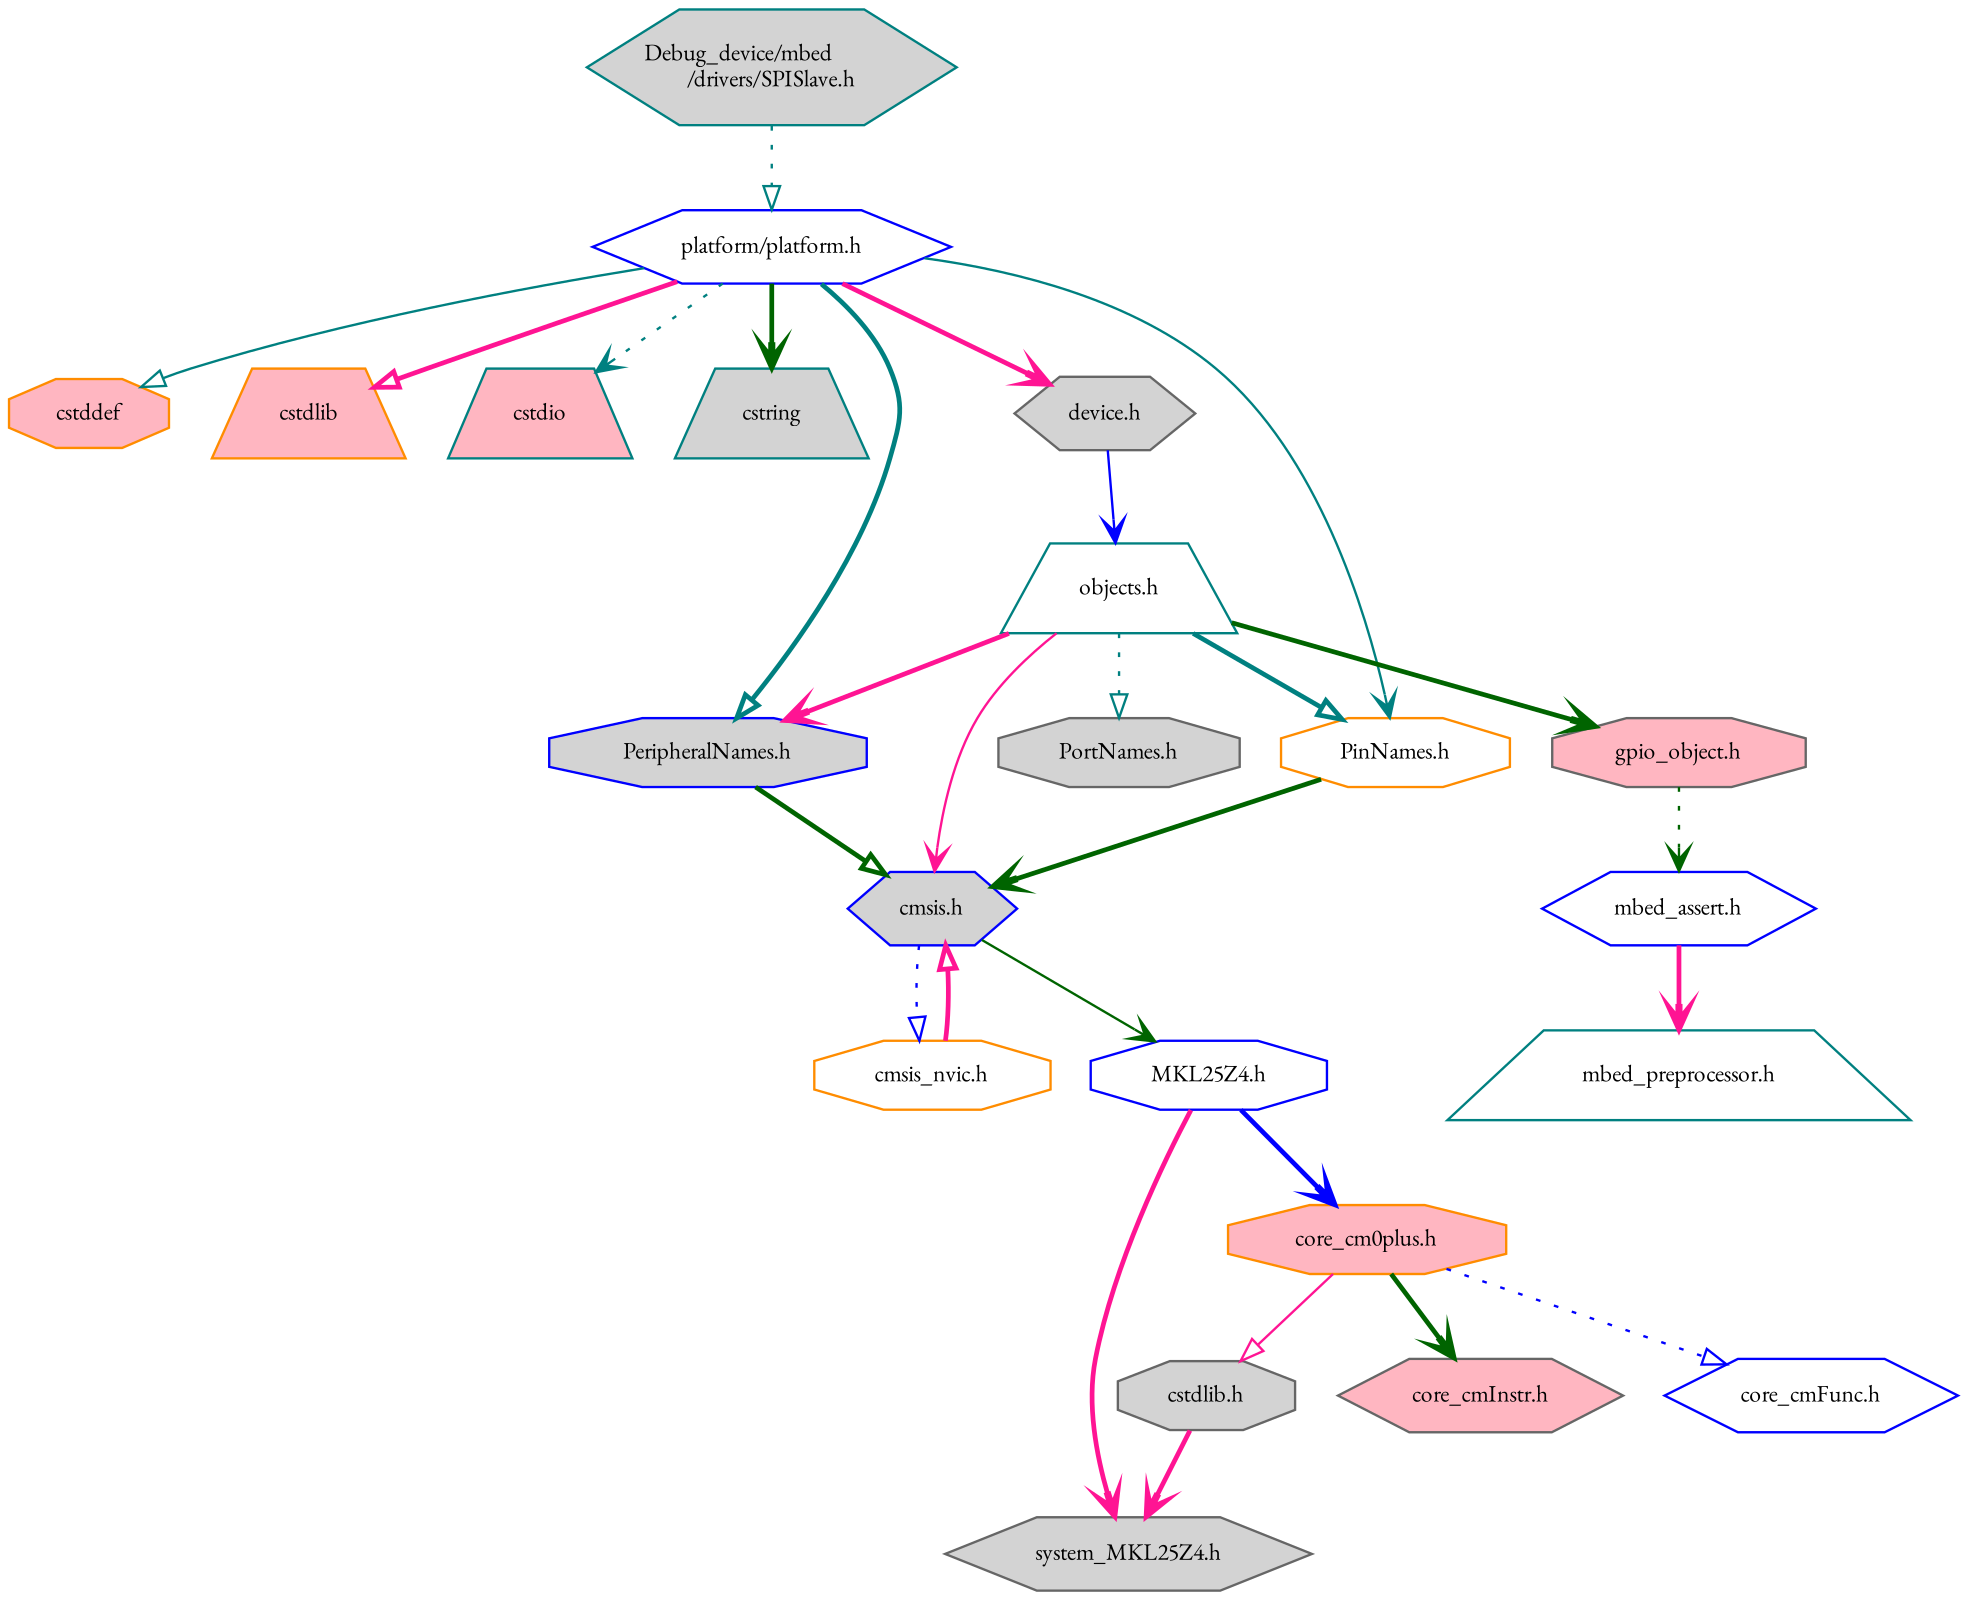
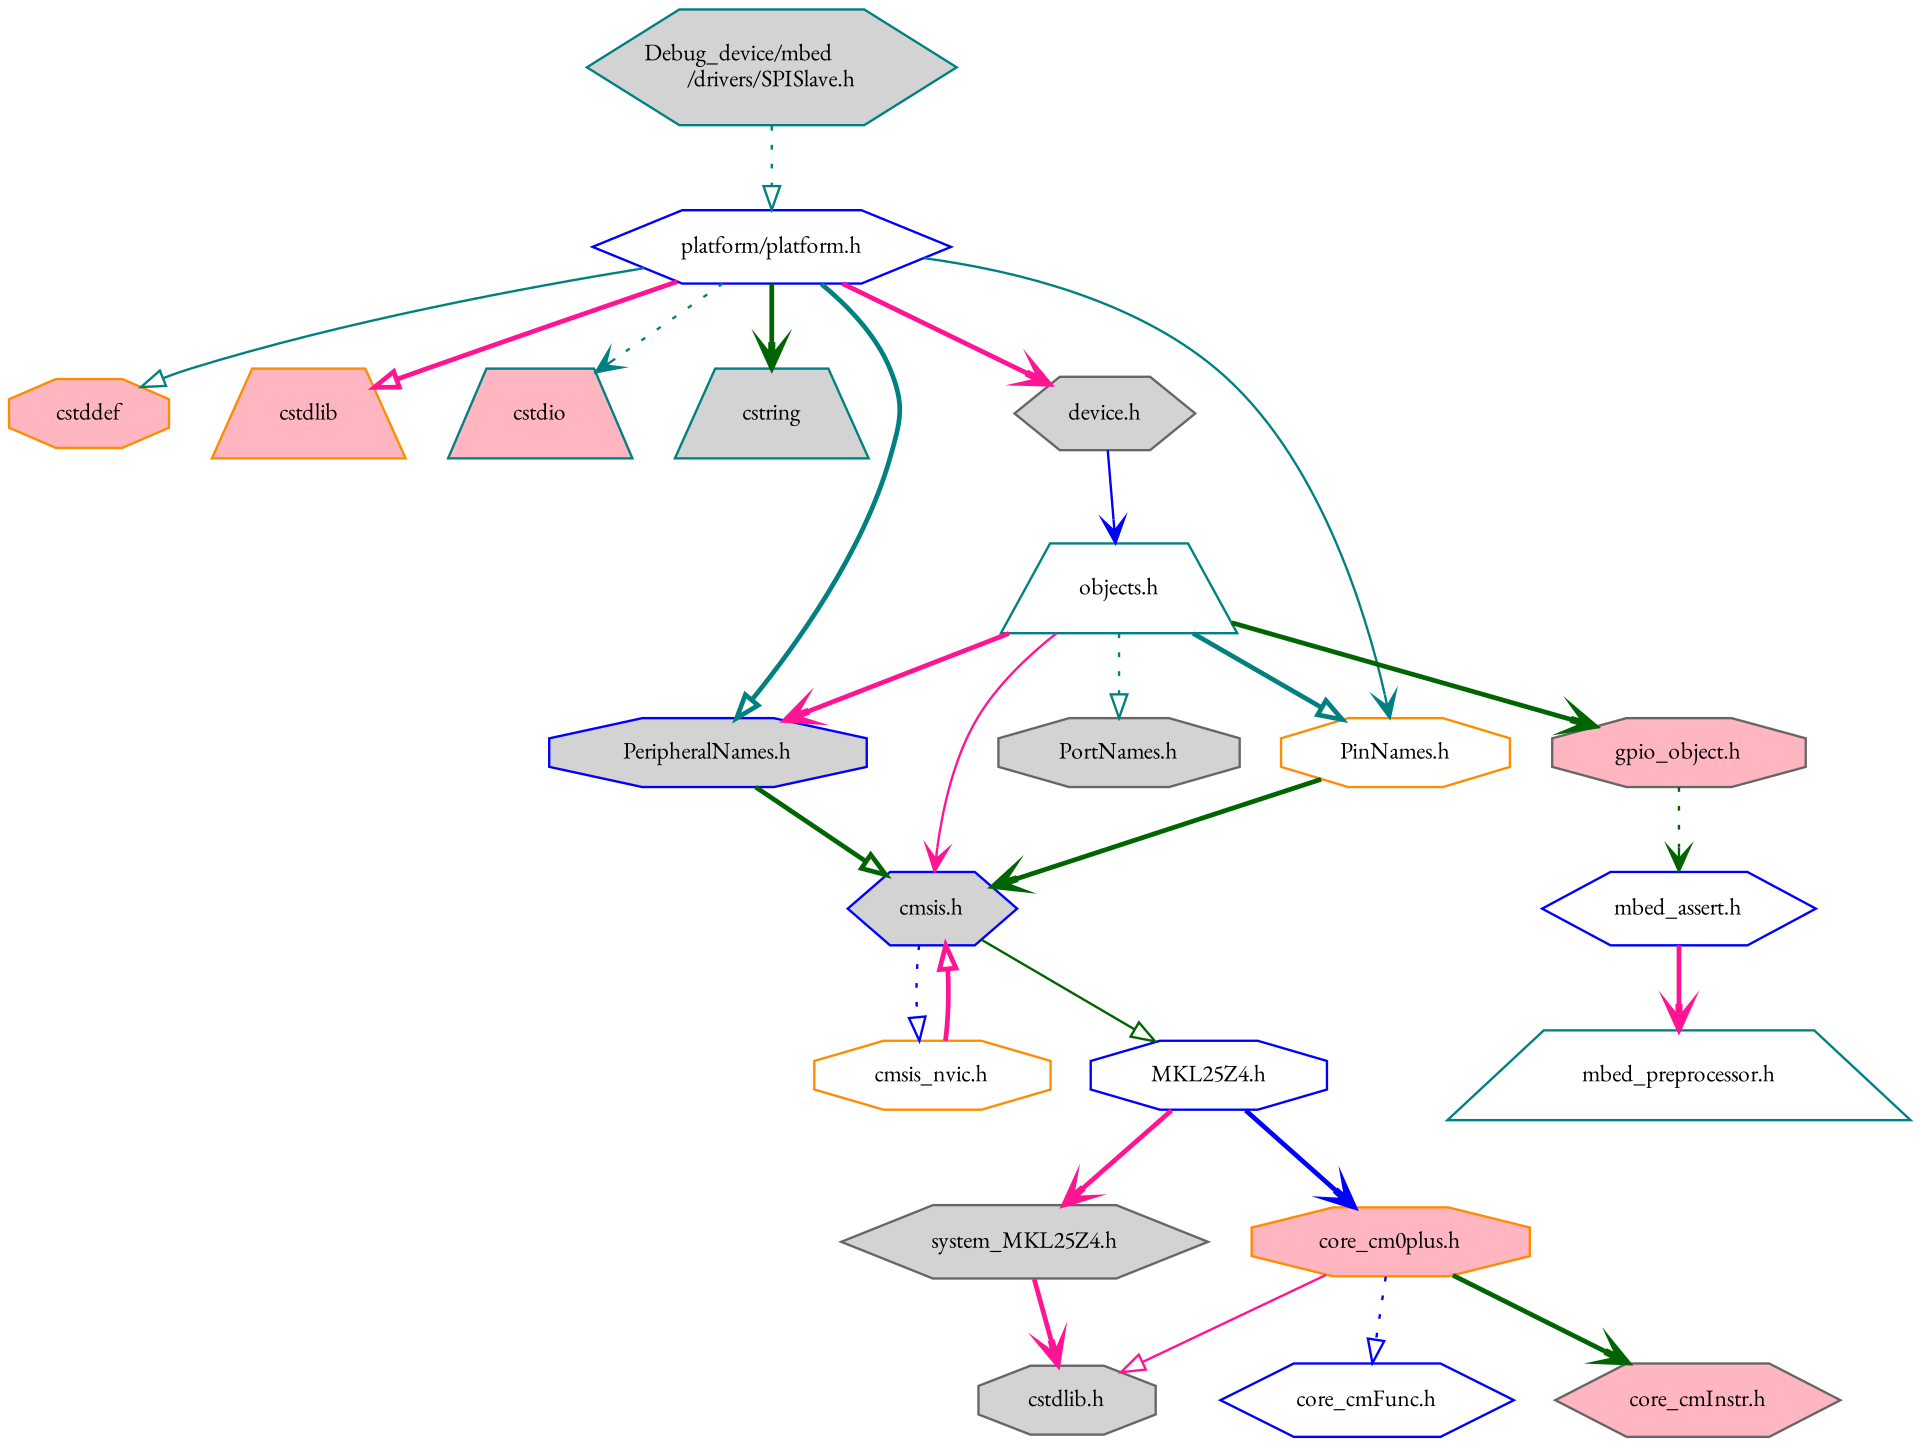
  digraph {
    fontname="EB Garamond"
    node [color=blue fillcolor=lightgrey fontname="EB Garamond" fontsize=10 shape=octagon style=filled]
    edge [arrowhead=vee color=deeppink fontname="EB Garamond" fontsize=10 labelfontname=Helvetica labelfontsize=10 style=bold]
    n1 [color=teal fontcolor=black height=0.2 label="Debug_device/mbed\l/drivers/SPISlave.h" shape=hexagon width=0.4]
    n2 [fillcolor=white height=0.2 label="platform/platform.h" shape=hexagon width=0.4]
    n3 [color=darkorange fillcolor=lightpink height=0.2 label=cstddef width=0.4]
    n4 [color=darkorange fillcolor=lightpink height=0.2 label=cstdlib shape=trapezium width=0.4]
    n5 [color=teal fillcolor=lightpink height=0.2 label=cstdio shape=trapezium width=0.4]
    n6 [color=teal height=0.2 label=cstring shape=trapezium width=0.4]
    n7 [color=gray40 height=0.2 label="device.h" shape=hexagon width=0.4]
    n8 [height=0.2 label="PeripheralNames.h" width=0.4]
    n9 [color=darkorange fillcolor=white height=0.2 label="PinNames.h" width=0.4]
    n10 [color=teal fillcolor=white height=0.2 label="objects.h" shape=trapezium width=0.4]
    n11 [height=0.2 label="cmsis.h" shape=hexagon width=0.4]
    n12 [color=gray40 height=0.2 label="PortNames.h" width=0.4]
    n13 [color=gray40 fillcolor=lightpink height=0.2 label="gpio_object.h" width=0.4]
    n14 [fillcolor=white height=0.2 label="MKL25Z4.h" width=0.4]
    n15 [color=darkorange fillcolor=white height=0.2 label="cmsis_nvic.h" width=0.4]
    n16 [fillcolor=white height=0.2 label="mbed_assert.h" shape=hexagon width=0.4]
    n17 [color=darkorange fillcolor=lightpink height=0.2 label="core_cm0plus.h" width=0.4]
    n18 [color=gray40 height=0.2 label="system_MKL25Z4.h" shape=hexagon width=0.4]
    n19 [color=gray40 height=0.2 label="cstdlib.h" width=0.4]
    n20 [color=gray40 fillcolor=lightpink height=0.2 label="core_cmInstr.h" shape=hexagon width=0.4]
    n21 [fillcolor=white height=0.2 label="core_cmFunc.h" shape=hexagon width=0.4]
    n22 [color=teal fillcolor=white height=0.2 label="mbed_preprocessor.h" shape=trapezium width=0.4]
    n1 -> n2 [arrowhead=onormal color=teal style=dotted]
    n2 -> n3 [arrowhead=onormal color=teal style=solid]
    n2 -> n4 [arrowhead=onormal]
    n2 -> n5 [color=teal style=dotted]
    n2 -> n6 [color=darkgreen]
    n2 -> n7
    n2 -> n8 [arrowhead=onormal color=teal]
    n2 -> n9 [color=teal style=solid]
    n7 -> n10 [color=blue style=solid]
    n8 -> n11 [arrowhead=onormal color=darkgreen]
    n9 -> n11 [color=darkgreen]
    n10 -> n8
    n10 -> n9 [arrowhead=onormal color=teal]
    n10 -> n11 [style=solid]
    n10 -> n12 [arrowhead=onormal color=teal style=dotted]
    n10 -> n13 [color=darkgreen]
-   n11 -> n14 [color=darkgreen style=solid]
+   n11 -> n14 [arrowhead=onormal color=darkgreen style=solid]
    n11 -> n15 [arrowhead=onormal color=blue style=dotted]
    n13 -> n16 [color=darkgreen style=dotted]
    n14 -> n17 [color=blue]
    n14 -> n18
    n15 -> n11 [arrowhead=onormal]
    n16 -> n22
    n17 -> n19 [arrowhead=onormal style=solid]
    n17 -> n20 [color=darkgreen]
    n17 -> n21 [arrowhead=onormal color=blue style=dotted]
-   n19 -> n18
+   n18 -> n19
  }
